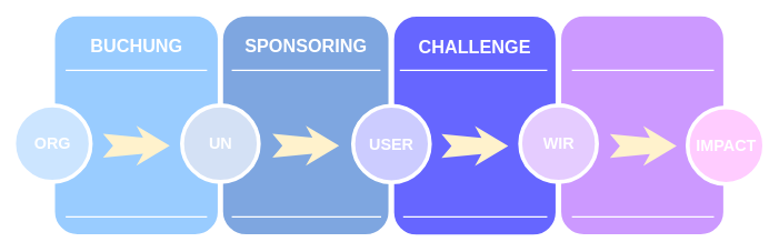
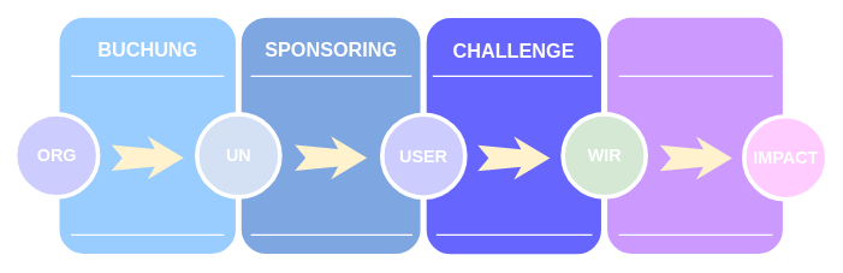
  <mxCell id="0" />
  <mxCell id="1" parent="0" />
  <mxCell id="2" value="" style="whiteSpace=wrap;html=1;rounded=1;shadow=0;strokeWidth=8;fontSize=20;align=center;fillColor=#99CCFF;strokeColor=#FFFFFF;" parent="1" vertex="1"><mxGeometry x="78" y="20" width="252" height="335" as="geometry" /></mxCell>
  <mxCell id="3" value="BUCHUNG" style="text;html=1;strokeColor=none;fillColor=none;align=center;verticalAlign=middle;whiteSpace=wrap;rounded=0;shadow=0;fontSize=27;fontColor=#FFFFFF;fontStyle=1" parent="1" vertex="1"><mxGeometry x="94.5" y="40" width="219" height="60" as="geometry" /></mxCell>
  <mxCell id="4" value="" style="line;strokeWidth=2;html=1;rounded=0;shadow=0;fontSize=27;align=center;fillColor=none;strokeColor=#FFFFFF;" parent="1" vertex="1"><mxGeometry x="98" y="100" width="212" height="10" as="geometry" /></mxCell>
  <mxCell id="5" value="" style="line;strokeWidth=2;html=1;rounded=0;shadow=0;fontSize=27;align=center;fillColor=none;strokeColor=#FFFFFF;" parent="1" vertex="1"><mxGeometry x="98" y="320" width="212" height="10" as="geometry" /></mxCell>
- <mxCell id="6" value="&lt;font style=&quot;font-size: 24px&quot;&gt;&lt;b&gt;ORG&lt;/b&gt;&lt;/font&gt;" style="ellipse;whiteSpace=wrap;html=1;rounded=0;shadow=0;strokeWidth=6;fontSize=14;align=center;fillColor=#CCE5FF;strokeColor=#FFFFFF;fontColor=#FFFFFF;" parent="1" vertex="1"><mxGeometry x="20.5" y="157.5" width="115" height="115" as="geometry" /></mxCell>
+ <mxCell id="6" value="&lt;font style=&quot;font-size: 24px&quot;&gt;&lt;b&gt;ORG&lt;/b&gt;&lt;/font&gt;" style="ellipse;whiteSpace=wrap;html=1;rounded=0;shadow=0;strokeWidth=6;fontSize=14;align=center;fillColor=#ccccff;strokeColor=#FFFFFF;fontColor=#FFFFFF;" parent="1" vertex="1"><mxGeometry x="20.5" y="157.5" width="115" height="115" as="geometry" /></mxCell>
  <mxCell id="7" value="" style="html=1;shadow=0;dashed=0;align=center;verticalAlign=middle;shape=mxgraph.arrows2.stylisedArrow;dy=0.6;dx=40;notch=15;feather=0.4;rounded=0;strokeWidth=1;fontSize=27;strokeColor=none;fillColor=#fff2cc;" parent="1" vertex="1"><mxGeometry x="154" y="188" width="100" height="60" as="geometry" /></mxCell>
  <mxCell id="8" value="" style="whiteSpace=wrap;html=1;rounded=1;shadow=0;strokeWidth=8;fontSize=20;align=center;fillColor=#7EA6E0;strokeColor=#FFFFFF;" parent="1" vertex="1"><mxGeometry x="330" y="20" width="256" height="335" as="geometry" /></mxCell>
  <mxCell id="9" value="SPONSORING" style="text;html=1;strokeColor=none;fillColor=none;align=center;verticalAlign=middle;whiteSpace=wrap;rounded=0;shadow=0;fontSize=27;fontColor=#FFFFFF;fontStyle=1" parent="1" vertex="1"><mxGeometry x="346.5" y="40" width="223" height="60" as="geometry" /></mxCell>
  <mxCell id="10" value="" style="line;strokeWidth=2;html=1;rounded=0;shadow=0;fontSize=27;align=center;fillColor=none;strokeColor=#FFFFFF;" parent="1" vertex="1"><mxGeometry x="347" y="100" width="223" height="10" as="geometry" /></mxCell>
  <mxCell id="11" value="" style="line;strokeWidth=2;html=1;rounded=0;shadow=0;fontSize=27;align=center;fillColor=none;strokeColor=#FFFFFF;" parent="1" vertex="1"><mxGeometry x="347" y="320" width="224" height="10" as="geometry" /></mxCell>
  <mxCell id="12" value="&lt;font style=&quot;font-size: 24px&quot;&gt;&lt;b&gt;UN&lt;/b&gt;&lt;/font&gt;" style="ellipse;whiteSpace=wrap;html=1;rounded=0;shadow=0;strokeWidth=6;fontSize=14;align=center;fillColor=#D4E1F5;strokeColor=#FFFFFF;fontColor=#FFFFFF;" parent="1" vertex="1"><mxGeometry x="272.5" y="157.5" width="115" height="115" as="geometry" /></mxCell>
  <mxCell id="13" value="" style="html=1;shadow=0;dashed=0;align=center;verticalAlign=middle;shape=mxgraph.arrows2.stylisedArrow;dy=0.6;dx=40;notch=15;feather=0.4;rounded=0;strokeWidth=1;fontSize=27;strokeColor=none;fillColor=#fff2cc;" parent="1" vertex="1"><mxGeometry x="408" y="188" width="100" height="60" as="geometry" /></mxCell>
  <mxCell id="14" value="" style="whiteSpace=wrap;html=1;rounded=1;shadow=0;strokeWidth=8;fontSize=20;align=center;fillColor=#6666FF;strokeColor=#FFFFFF;" parent="1" vertex="1"><mxGeometry x="586.5" y="20.5" width="250" height="335" as="geometry" /></mxCell>
  <mxCell id="15" value="CHALLENGE" style="text;html=1;strokeColor=none;fillColor=none;align=center;verticalAlign=middle;whiteSpace=wrap;rounded=0;shadow=0;fontSize=27;fontColor=#FFFFFF;fontStyle=1" parent="1" vertex="1"><mxGeometry x="598" y="40.5" width="227" height="60" as="geometry" /></mxCell>
  <mxCell id="16" value="" style="line;strokeWidth=2;html=1;rounded=0;shadow=0;fontSize=27;align=center;fillColor=none;strokeColor=#FFFFFF;" parent="1" vertex="1"><mxGeometry x="599" y="100" width="221" height="10" as="geometry" /></mxCell>
  <mxCell id="17" value="" style="line;strokeWidth=2;html=1;rounded=0;shadow=0;fontSize=27;align=center;fillColor=none;strokeColor=#FFFFFF;" parent="1" vertex="1"><mxGeometry x="604" y="320" width="216" height="10" as="geometry" /></mxCell>
  <mxCell id="18" value="&lt;font style=&quot;font-size: 24px&quot;&gt;&lt;b&gt;USER&lt;/b&gt;&lt;/font&gt;" style="ellipse;whiteSpace=wrap;html=1;rounded=0;shadow=0;strokeWidth=6;fontSize=14;align=center;fillColor=#CCCCFF;strokeColor=#FFFFFF;fontColor=#FFFFFF;" parent="1" vertex="1"><mxGeometry x="529" y="158" width="115" height="115" as="geometry" /></mxCell>
  <mxCell id="19" value="" style="html=1;shadow=0;dashed=0;align=center;verticalAlign=middle;shape=mxgraph.arrows2.stylisedArrow;dy=0.6;dx=40;notch=15;feather=0.4;rounded=0;strokeWidth=1;fontSize=27;strokeColor=none;fillColor=#fff2cc;" parent="1" vertex="1"><mxGeometry x="661.5" y="188.5" width="100" height="60" as="geometry" /></mxCell>
  <mxCell id="20" value="" style="whiteSpace=wrap;html=1;rounded=1;shadow=0;strokeWidth=8;fontSize=20;align=center;fillColor=#CC99FF;strokeColor=#FFFFFF;" parent="1" vertex="1"><mxGeometry x="837" y="20" width="251" height="335" as="geometry" /></mxCell>
  <mxCell id="21" value="" style="line;strokeWidth=2;html=1;rounded=0;shadow=0;fontSize=27;align=center;fillColor=none;strokeColor=#FFFFFF;" parent="1" vertex="1"><mxGeometry x="857" y="100" width="213" height="10" as="geometry" /></mxCell>
  <mxCell id="22" value="" style="line;strokeWidth=2;html=1;rounded=0;shadow=0;fontSize=27;align=center;fillColor=none;strokeColor=#FFFFFF;" parent="1" vertex="1"><mxGeometry x="857" y="320" width="213" height="10" as="geometry" /></mxCell>
- <mxCell id="23" value="&lt;font style=&quot;font-size: 24px&quot;&gt;&lt;b&gt;WIR&lt;/b&gt;&lt;/font&gt;" style="ellipse;whiteSpace=wrap;html=1;rounded=0;shadow=0;strokeWidth=6;fontSize=14;align=center;fillColor=#E5CCFF;strokeColor=#FFFFFF;fontColor=#FFFFFF;" parent="1" vertex="1"><mxGeometry x="779.5" y="157.5" width="115" height="115" as="geometry" /></mxCell>
+ <mxCell id="23" value="&lt;font style=&quot;font-size: 24px&quot;&gt;&lt;b&gt;WIR&lt;/b&gt;&lt;/font&gt;" style="ellipse;whiteSpace=wrap;html=1;rounded=0;shadow=0;strokeWidth=6;fontSize=14;align=center;fillColor=#d5e8d4;strokeColor=#FFFFFF;fontColor=#FFFFFF;" parent="1" vertex="1"><mxGeometry x="779.5" y="157.5" width="115" height="115" as="geometry" /></mxCell>
  <mxCell id="24" value="" style="html=1;shadow=0;dashed=0;align=center;verticalAlign=middle;shape=mxgraph.arrows2.stylisedArrow;dy=0.6;dx=40;notch=15;feather=0.4;rounded=0;strokeWidth=1;fontSize=27;strokeColor=none;fillColor=#fff2cc;" parent="1" vertex="1"><mxGeometry x="914" y="188.5" width="100" height="60" as="geometry" /></mxCell>
  <mxCell id="25" value="&lt;font style=&quot;font-size: 24px&quot;&gt;&lt;b&gt;IMPACT&lt;/b&gt;&lt;/font&gt;" style="ellipse;whiteSpace=wrap;html=1;rounded=0;shadow=0;strokeWidth=6;fontSize=14;align=center;fillColor=#FFCCFF;strokeColor=#FFFFFF;fontColor=#FFFFFF;" vertex="1" parent="1"><mxGeometry x="1030.5" y="160.5" width="115" height="115" as="geometry" /></mxCell>
